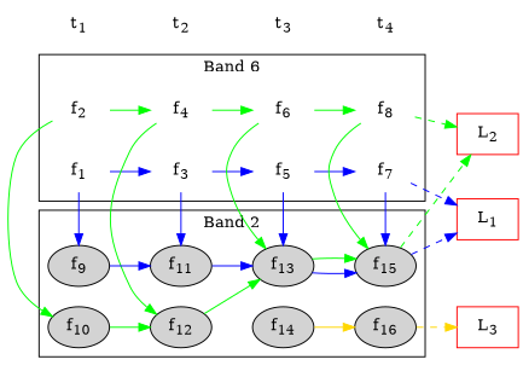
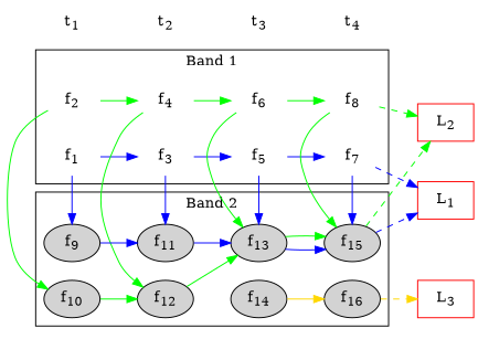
  digraph {
    rankdir=LR
    node [style=filled]
    edge [color=green]
    n1 [color=white label=<f<SUB>1</SUB>>]
    n2 [color=white label=<f<SUB>3</SUB>>]
    n3 [color=white label=<f<SUB>2</SUB>>]
    n4 [color=white label=<f<SUB>4</SUB>>]
    n5 [color=white label=<f<SUB>5</SUB>>]
    n6 [color=white label=<f<SUB>6</SUB>>]
    n7 [color=white label=<f<SUB>7</SUB>>]
    n8 [color=white label=<f<SUB>8</SUB>>]
    n9 [label=<f<SUB>9</SUB>>]
    n10 [label=<f<SUB>11</SUB>>]
    n11 [label=<f<SUB>10</SUB>>]
    n12 [label=<f<SUB>12</SUB>>]
    n13 [label=<f<SUB>13</SUB>>]
    n14 [label=<f<SUB>14</SUB>>]
    n15 [label=<f<SUB>15</SUB>>]
    n16 [label=<f<SUB>16</SUB>>]
    n17 [color=red label=<L<SUB>1</SUB>> shape=box style=""]
    n18 [color=red label=<L<SUB>2</SUB>> shape=box style=""]
    n19 [color=red label=<L<SUB>3</SUB>> shape=box style=""]
    n20 [label=<t<SUB>1</SUB>> shape=none style=""]
    n21 [label=<t<SUB>2</SUB>> shape=none style=""]
    n22 [label=<t<SUB>3</SUB>> shape=none style=""]
    n23 [label=<t<SUB>4</SUB>> shape=none style=""]
    subgraph cluster_1 {
-     label="Band 6"
+     label="Band 1"
      n1
      n2
      n3
      n4
      n5
      n6
      n7
      n8
    }
    subgraph cluster_2 {
      label="Band 2"
      rank=min
      n9
      n10
      n11
      n12
      n13
      n14
      n15
      n16
    }
    n1 -> n2 [color=blue]
    n1 -> n9 [color=blue constraint=false]
    n2 -> n5 [color=blue]
    n2 -> n10 [color=blue constraint=false]
    n3 -> n4
    n3 -> n11 [constraint=false]
    n4 -> n6
    n4 -> n12 [constraint=false]
    n5 -> n7 [color=blue]
    n5 -> n13 [color=blue constraint=false]
    n6 -> n8
    n6 -> n13 [constraint=false]
    n7 -> n15 [color=blue constraint=false]
    n7 -> n17 [color=blue constraint=true style=dashed]
    n8 -> n15 [constraint=false]
    n8 -> n18 [constraint=true style=dashed]
    n9 -> n10 [color=blue]
    n10 -> n13 [color=blue]
    n11 -> n12
    n12 -> n13
    n12 -> n14 [style=invis color=""]
    n13 -> n15 [color=blue]
    n13 -> n15
    n14 -> n16 [color=gold]
    n15 -> n17 [color=blue constraint=true style=dashed]
    n15 -> n18 [constraint=true style=dashed]
    n16 -> n19 [color=gold constraint=true style=dashed]
    n20 -> n21 [constraint=true style=invis]
    n21 -> n22 [constraint=true style=invis]
    n22 -> n23 [constraint=true style=invis]
  }
